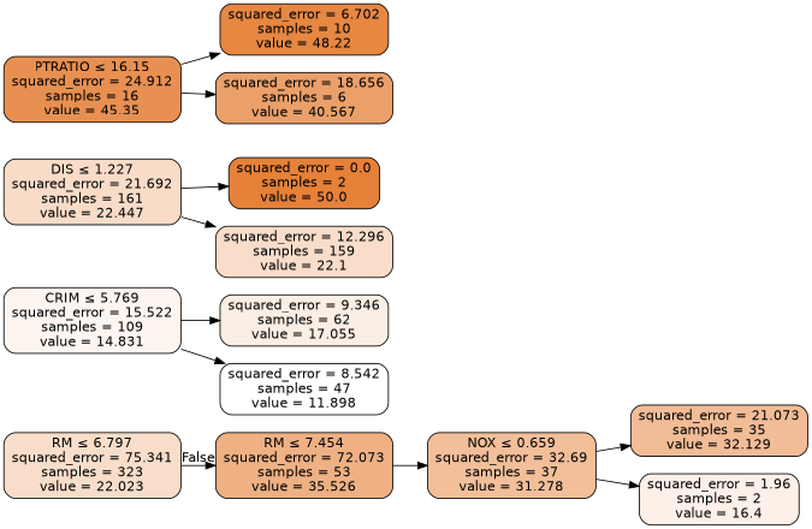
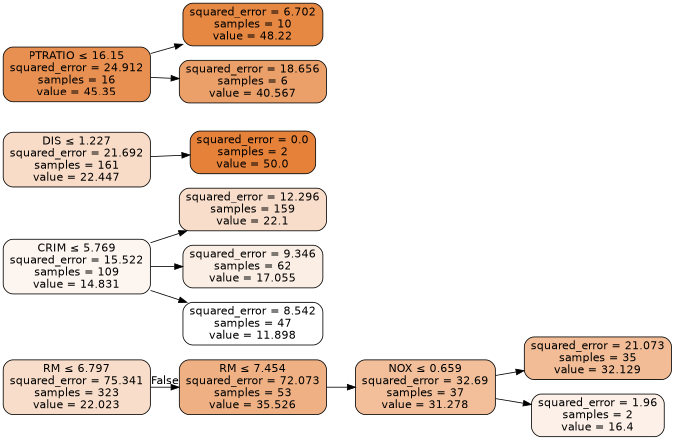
  digraph {
    rankdir=LR
    node [color=black fontname=helvetica shape=box style="filled, rounded"]
    edge [fontname=helvetica]
    n1 [fillcolor="#f8deca" label=<RM &le; 6.797<br/>squared_error = 75.341<br/>samples = 323<br/>value = 22.023>]
    n2 [fillcolor="#efb184" label=<RM &le; 7.454<br/>squared_error = 72.073<br/>samples = 53<br/>value = 35.526>]
    n3 [fillcolor="#f2bf9a" label=<NOX &le; 0.659<br/>squared_error = 32.69<br/>samples = 37<br/>value = 31.278>]
    n4 [fillcolor="#f8dcc8" label=<DIS &le; 1.227<br/>squared_error = 21.692<br/>samples = 161<br/>value = 22.447>]
    n5 [fillcolor="#e58139" label=<squared_error = 0.0<br/>samples = 2<br/>value = 50.0>]
    n6 [fillcolor="#f8ddca" label=<squared_error = 12.296<br/>samples = 159<br/>value = 22.1>]
    n7 [fillcolor="#fdf5f0" label=<CRIM &le; 5.769<br/>squared_error = 15.522<br/>samples = 109<br/>value = 14.831>]
    n8 [fillcolor="#fbeee4" label=<squared_error = 9.346<br/>samples = 62<br/>value = 17.055>]
    n9 [fillcolor="#ffffff" label=<squared_error = 8.542<br/>samples = 47<br/>value = 11.898>]
    n10 [fillcolor="#f1bc96" label=<squared_error = 21.073<br/>samples = 35<br/>value = 32.129>]
    n11 [fillcolor="#fcf0e8" label=<squared_error = 1.96<br/>samples = 2<br/>value = 16.4>]
    n12 [fillcolor="#e89051" label=<PTRATIO &le; 16.15<br/>squared_error = 24.912<br/>samples = 16<br/>value = 45.35>]
    n13 [fillcolor="#e68742" label=<squared_error = 6.702<br/>samples = 10<br/>value = 48.22>]
    n14 [fillcolor="#eba06a" label=<squared_error = 18.656<br/>samples = 6<br/>value = 40.567>]
    n1 -> n2 [headlabel=False labelangle=-45 labeldistance=2.5]
    n2 -> n3
    n3 -> n10
    n3 -> n11
    n4 -> n5
-   n4 -> n6
+   n7 -> n6
    n7 -> n8
    n7 -> n9
    n12 -> n13
    n12 -> n14
  }
